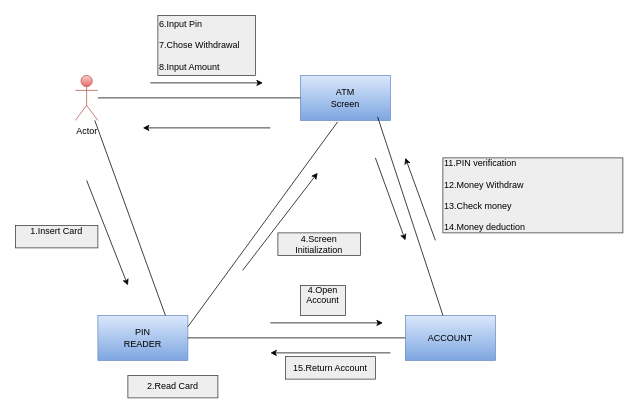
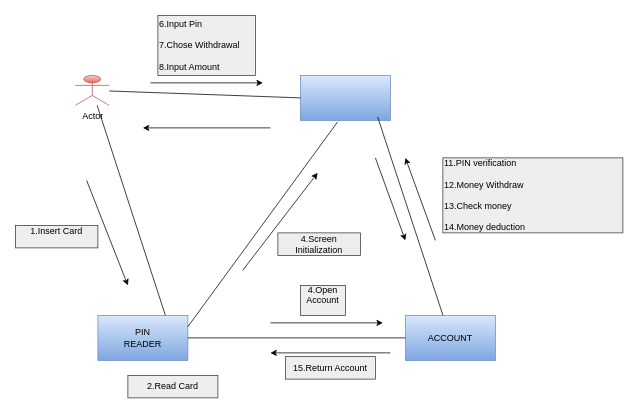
  <mxCell id="0" />
  <mxCell id="1" parent="0" />
- <mxCell id="2" value="Actor" style="shape=umlActor;verticalLabelPosition=bottom;verticalAlign=top;html=1;outlineConnect=0;fillColor=#f8cecc;gradientColor=#ea6b66;strokeColor=#b85450;" vertex="1" parent="1"><mxGeometry x="100" y="100" width="30" height="60" as="geometry" /></mxCell>
+ <mxCell id="2" value="Actor" style="shape=umlActor;verticalLabelPosition=bottom;verticalAlign=top;html=1;outlineConnect=0;fillColor=#f8cecc;gradientColor=#ea6b66;strokeColor=#b85450;" vertex="1" parent="1"><mxGeometry x="100" y="100" width="45" height="40" as="geometry" /></mxCell>
  <mxCell id="3" value="" style="rounded=0;whiteSpace=wrap;html=1;fillColor=#dae8fc;gradientColor=#7ea6e0;strokeColor=#6c8ebf;" vertex="1" parent="1"><mxGeometry x="400" y="100" width="120" height="60" as="geometry" /></mxCell>
  <mxCell id="4" value="" style="rounded=0;whiteSpace=wrap;html=1;fillColor=#dae8fc;gradientColor=#7ea6e0;strokeColor=#6c8ebf;" vertex="1" parent="1"><mxGeometry x="130" y="420" width="120" height="60" as="geometry" /></mxCell>
  <mxCell id="5" value="" style="rounded=0;whiteSpace=wrap;html=1;fillColor=#dae8fc;gradientColor=#7ea6e0;strokeColor=#6c8ebf;" vertex="1" parent="1"><mxGeometry x="540" y="420" width="120" height="60" as="geometry" /></mxCell>
  <mxCell id="6" value="" style="endArrow=none;html=1;rounded=0;exitX=0;exitY=0.5;exitDx=0;exitDy=0;" edge="1" parent="1" source="3" target="2"><mxGeometry width="50" height="50" relative="1" as="geometry"><mxPoint x="310" y="570" as="sourcePoint" /><mxPoint x="270" y="160" as="targetPoint" /></mxGeometry></mxCell>
  <mxCell id="7" value="" style="endArrow=none;html=1;rounded=0;exitX=0.75;exitY=0;exitDx=0;exitDy=0;" edge="1" parent="1" source="4" target="2"><mxGeometry width="50" height="50" relative="1" as="geometry"><mxPoint x="310" y="570" as="sourcePoint" /><mxPoint x="360" y="520" as="targetPoint" /></mxGeometry></mxCell>
  <mxCell id="8" value="" style="endArrow=none;html=1;rounded=0;entryX=0.414;entryY=1.033;entryDx=0;entryDy=0;entryPerimeter=0;exitX=1;exitY=0.25;exitDx=0;exitDy=0;" edge="1" parent="1" source="4" target="3"><mxGeometry width="50" height="50" relative="1" as="geometry"><mxPoint x="310" y="570" as="sourcePoint" /><mxPoint x="360" y="520" as="targetPoint" /></mxGeometry></mxCell>
  <mxCell id="9" value="" style="endArrow=none;html=1;rounded=0;entryX=0;entryY=0.5;entryDx=0;entryDy=0;" edge="1" parent="1" source="4" target="5"><mxGeometry width="50" height="50" relative="1" as="geometry"><mxPoint x="310" y="570" as="sourcePoint" /><mxPoint x="360" y="520" as="targetPoint" /></mxGeometry></mxCell>
  <mxCell id="10" value="" style="endArrow=none;html=1;rounded=0;entryX=0.858;entryY=0.922;entryDx=0;entryDy=0;entryPerimeter=0;" edge="1" parent="1" source="5" target="3"><mxGeometry width="50" height="50" relative="1" as="geometry"><mxPoint x="310" y="570" as="sourcePoint" /><mxPoint x="360" y="520" as="targetPoint" /></mxGeometry></mxCell>
  <mxCell id="11" value="" style="endArrow=classic;html=1;rounded=0;" edge="1" parent="1"><mxGeometry width="50" height="50" relative="1" as="geometry"><mxPoint x="520" y="470" as="sourcePoint" /><mxPoint x="360" y="470" as="targetPoint" /></mxGeometry></mxCell>
  <mxCell id="12" value="" style="endArrow=classic;html=1;rounded=0;" edge="1" parent="1"><mxGeometry width="50" height="50" relative="1" as="geometry"><mxPoint x="360" y="430" as="sourcePoint" /><mxPoint x="510" y="430" as="targetPoint" /></mxGeometry></mxCell>
  <mxCell id="13" value="" style="endArrow=classic;html=1;rounded=0;" edge="1" parent="1"><mxGeometry width="50" height="50" relative="1" as="geometry"><mxPoint x="200" y="110" as="sourcePoint" /><mxPoint x="350" y="110" as="targetPoint" /></mxGeometry></mxCell>
  <mxCell id="14" value="" style="endArrow=classic;html=1;rounded=0;" edge="1" parent="1"><mxGeometry width="50" height="50" relative="1" as="geometry"><mxPoint x="360" y="170" as="sourcePoint" /><mxPoint x="190" y="170" as="targetPoint" /></mxGeometry></mxCell>
  <mxCell id="15" value="" style="endArrow=classic;html=1;rounded=0;" edge="1" parent="1"><mxGeometry width="50" height="50" relative="1" as="geometry"><mxPoint x="500" y="210" as="sourcePoint" /><mxPoint x="540" y="320" as="targetPoint" /></mxGeometry></mxCell>
  <mxCell id="16" value="" style="endArrow=classic;html=1;rounded=0;" edge="1" parent="1"><mxGeometry width="50" height="50" relative="1" as="geometry"><mxPoint x="580" y="320" as="sourcePoint" /><mxPoint x="540" y="210" as="targetPoint" /><Array as="points" /></mxGeometry></mxCell>
  <mxCell id="17" value="" style="endArrow=classic;html=1;rounded=0;" edge="1" parent="1"><mxGeometry width="50" height="50" relative="1" as="geometry"><mxPoint x="115" y="240" as="sourcePoint" /><mxPoint x="170" y="380" as="targetPoint" /></mxGeometry></mxCell>
- <mxCell id="18" value="ATM Screen" style="text;strokeColor=none;align=center;fillColor=none;html=1;verticalAlign=middle;whiteSpace=wrap;rounded=0;" vertex="1" parent="1"><mxGeometry x="430" y="115" width="60" height="30" as="geometry" /></mxCell>
  <mxCell id="19" value="PIN READER" style="text;strokeColor=none;align=center;fillColor=none;html=1;verticalAlign=middle;whiteSpace=wrap;rounded=0;" vertex="1" parent="1"><mxGeometry x="160" y="435" width="60" height="30" as="geometry" /></mxCell>
  <mxCell id="20" value="ACCOUNT" style="text;strokeColor=none;align=center;fillColor=none;html=1;verticalAlign=middle;whiteSpace=wrap;rounded=0;" vertex="1" parent="1"><mxGeometry x="570" y="435" width="60" height="30" as="geometry" /></mxCell>
  <mxCell id="21" value="1.Insert Card&lt;div&gt;&lt;br&gt;&lt;/div&gt;" style="text;html=1;align=center;verticalAlign=middle;whiteSpace=wrap;rounded=0;fillColor=#eeeeee;strokeColor=#36393d;" vertex="1" parent="1"><mxGeometry x="20" y="300" width="110" height="30" as="geometry" /></mxCell>
  <mxCell id="22" style="edgeStyle=orthogonalEdgeStyle;rounded=0;orthogonalLoop=1;jettySize=auto;html=1;exitX=0.5;exitY=1;exitDx=0;exitDy=0;" edge="1" parent="1" source="21" target="21"><mxGeometry relative="1" as="geometry" /></mxCell>
  <mxCell id="23" value="2.Read Card" style="text;strokeColor=#36393d;align=center;fillColor=#eeeeee;html=1;verticalAlign=middle;whiteSpace=wrap;rounded=0;" vertex="1" parent="1"><mxGeometry x="170" y="500" width="120" height="30" as="geometry" /></mxCell>
  <mxCell id="24" value="" style="endArrow=classic;html=1;rounded=0;" edge="1" parent="1"><mxGeometry width="50" height="50" relative="1" as="geometry"><mxPoint x="323" y="360" as="sourcePoint" /><mxPoint x="423" y="230" as="targetPoint" /></mxGeometry></mxCell>
  <mxCell id="25" value="4.Screen Initialization" style="text;strokeColor=#36393d;align=center;fillColor=#eeeeee;html=1;verticalAlign=middle;whiteSpace=wrap;rounded=0;" vertex="1" parent="1"><mxGeometry x="370" y="310" width="110" height="30" as="geometry" /></mxCell>
  <mxCell id="26" value="15.Return Account" style="text;strokeColor=#36393d;align=center;fillColor=#eeeeee;html=1;verticalAlign=middle;whiteSpace=wrap;rounded=0;" vertex="1" parent="1"><mxGeometry x="380" y="475" width="120" height="30" as="geometry" /></mxCell>
  <mxCell id="27" value="4.Open Account&lt;div&gt;&lt;br&gt;&lt;/div&gt;" style="text;strokeColor=#36393d;align=center;fillColor=#eeeeee;html=1;verticalAlign=middle;whiteSpace=wrap;rounded=0;" vertex="1" parent="1"><mxGeometry x="400" y="380" width="60" height="40" as="geometry" /></mxCell>
  <mxCell id="28" value="6.Input Pin&lt;div&gt;&lt;br&gt;&lt;/div&gt;&lt;div&gt;7.Chose Withdrawal&lt;/div&gt;&lt;div&gt;&lt;br&gt;&lt;/div&gt;&lt;div&gt;8.Input Amount&lt;/div&gt;" style="text;strokeColor=#36393d;align=left;fillColor=#eeeeee;html=1;verticalAlign=middle;whiteSpace=wrap;rounded=0;" vertex="1" parent="1"><mxGeometry x="210" y="20" width="130" height="80" as="geometry" /></mxCell>
  <mxCell id="29" value="11.PIN verification&lt;div&gt;&lt;br&gt;&lt;div&gt;12.Money Withdraw&lt;/div&gt;&lt;div&gt;&lt;br&gt;&lt;/div&gt;&lt;div&gt;13.Check money&lt;/div&gt;&lt;div&gt;&lt;br&gt;&lt;/div&gt;&lt;div&gt;14.Money deduction&lt;/div&gt;&lt;/div&gt;" style="text;align=left;html=1;verticalAlign=middle;whiteSpace=wrap;rounded=0;fillColor=#eeeeee;strokeColor=#36393d;" vertex="1" parent="1"><mxGeometry x="590" y="210" width="240" height="100" as="geometry" /></mxCell>
  <mxCell id="30" style="edgeStyle=orthogonalEdgeStyle;rounded=0;orthogonalLoop=1;jettySize=auto;html=1;exitX=0.5;exitY=1;exitDx=0;exitDy=0;" edge="1" parent="1" source="26" target="26"><mxGeometry relative="1" as="geometry" /></mxCell>
